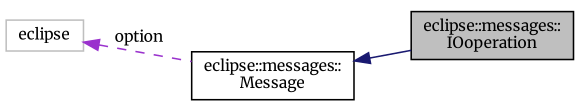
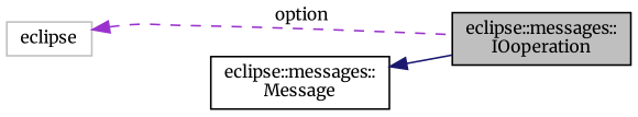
  digraph {
    fontname=Merriweather
    rankdir=LR
    node [color=black fillcolor=white fontname=Merriweather fontsize=10 shape=record style=filled]
    edge [dir=back fontname=Merriweather fontsize=10 labelfontname=Helvetica labelfontsize=10]
    n1 [fillcolor=grey75 fontcolor=black height=0.2 label="eclipse::messages::\lIOoperation" width=0.4]
    n2 [height=0.2 label="eclipse::messages::\lMessage" width=0.4]
    n3 [color=grey75 height=0.2 label=eclipse width=0.4]
    n2 -> n1 [color=midnightblue style=solid]
-   n3 -> n2 [color=darkorchid3 label=" option" style=dashed]
+   n3 -> n1 [color=darkorchid3 label=" option" style=dashed]
  }
